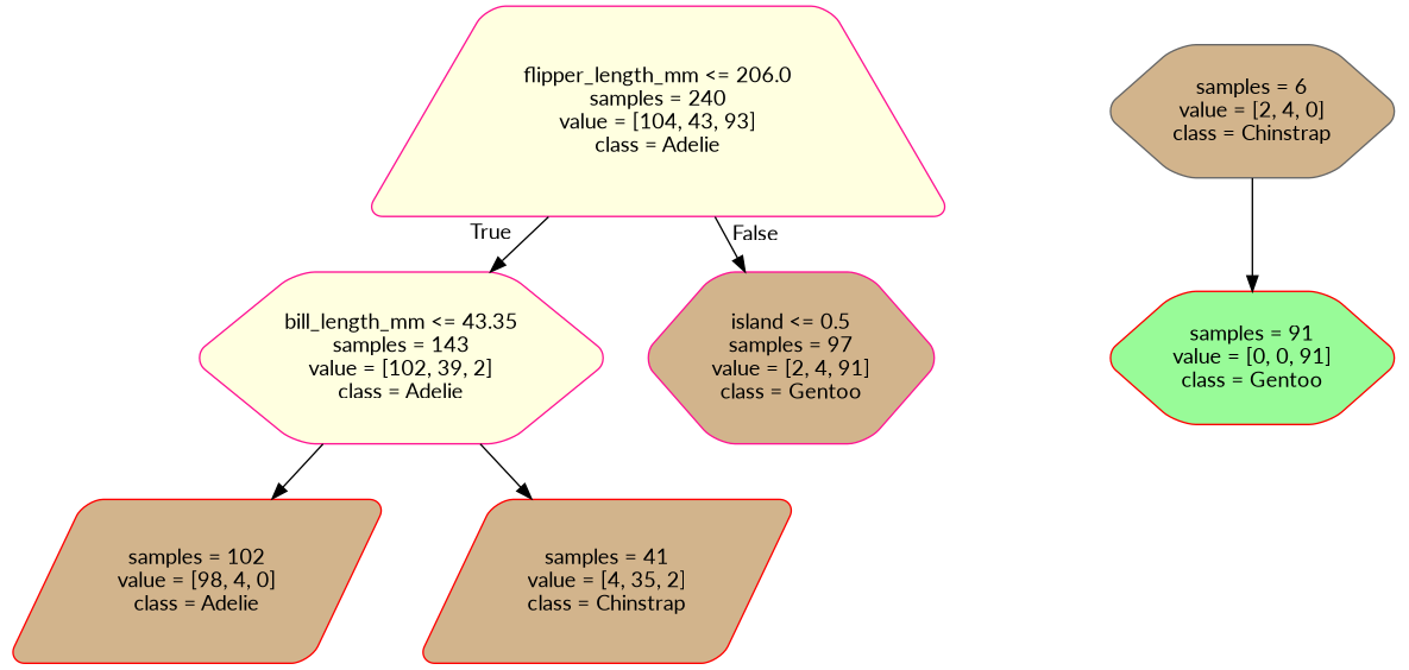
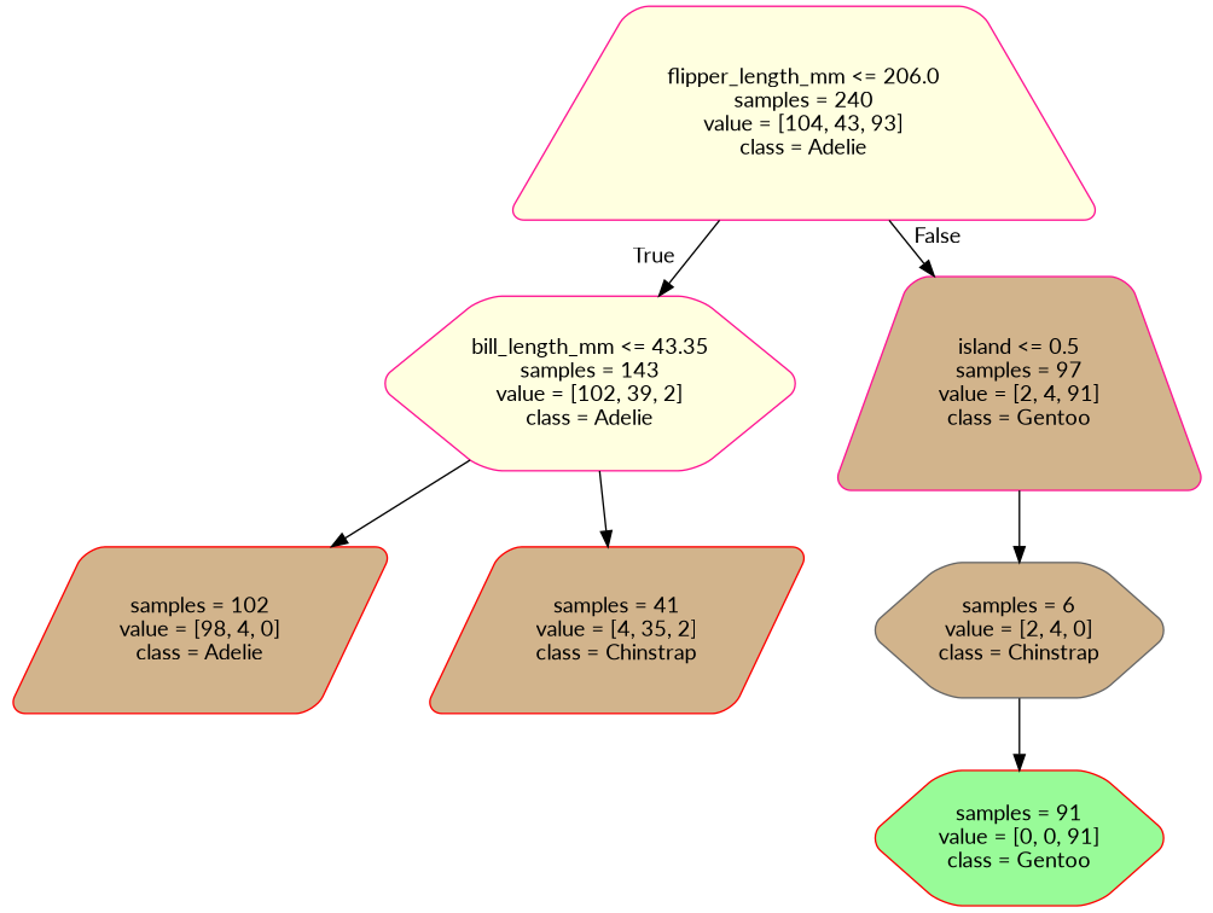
  digraph {
    fontname=Lato
    node [color=deeppink fillcolor=tan fontname=Lato shape=hexagon style="filled, rounded"]
    edge [fontname=Lato]
    n1 [fillcolor=lightyellow label="flipper_length_mm <= 206.0\nsamples = 240\nvalue = [104, 43, 93]\nclass = Adelie" shape=trapezium]
    n2 [fillcolor=lightyellow label="bill_length_mm <= 43.35\nsamples = 143\nvalue = [102, 39, 2]\nclass = Adelie"]
-   n3 [label="island <= 0.5\nsamples = 97\nvalue = [2, 4, 91]\nclass = Gentoo"]
+   n3 [label="island <= 0.5\nsamples = 97\nvalue = [2, 4, 91]\nclass = Gentoo" shape=trapezium]
    n4 [color=red label="samples = 102\nvalue = [98, 4, 0]\nclass = Adelie" shape=parallelogram]
    n5 [color=red label="samples = 41\nvalue = [4, 35, 2]\nclass = Chinstrap" shape=parallelogram]
    n6 [color=gray40 label="samples = 6\nvalue = [2, 4, 0]\nclass = Chinstrap"]
    n7 [color=red fillcolor=palegreen label="samples = 91\nvalue = [0, 0, 91]\nclass = Gentoo"]
    n1 -> n2 [headlabel=True labelangle=45 labeldistance=2.5]
    n1 -> n3 [headlabel=False labelangle=-45 labeldistance=2.5]
    n2 -> n4
    n2 -> n5
+   n3 -> n6
    n6 -> n7
  }
